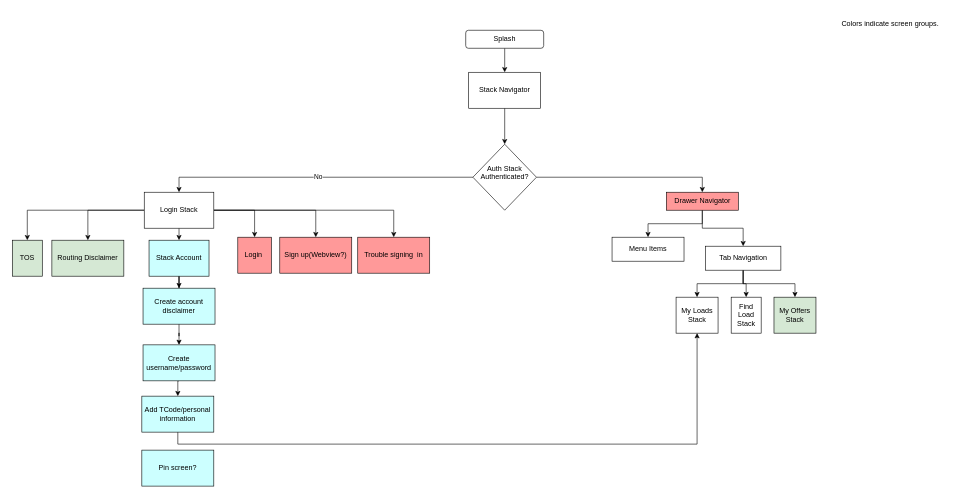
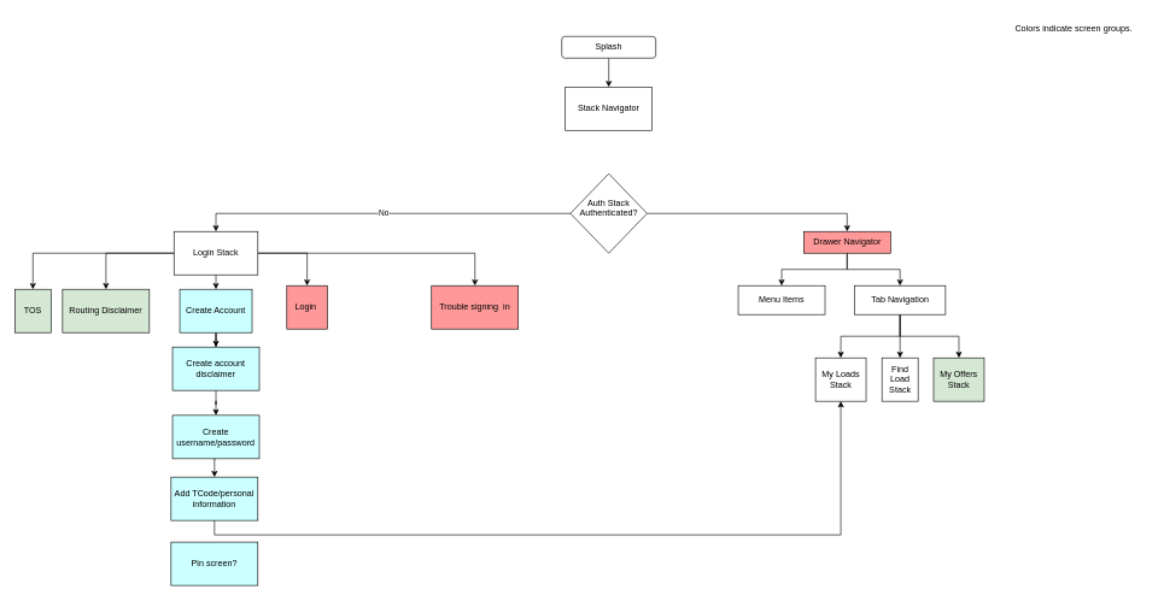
  <mxCell id="0" />
  <mxCell id="1" parent="0" />
- <mxCell id="2" style="edgeStyle=orthogonalEdgeStyle;rounded=0;orthogonalLoop=1;jettySize=auto;html=1;exitX=0.5;exitY=1;exitDx=0;exitDy=0;" parent="1" source="3" target="8" edge="1"><mxGeometry relative="1" as="geometry" /></mxCell>
  <mxCell id="3" value="Stack Navigator" style="whiteSpace=wrap;html=1;" parent="1" vertex="1"><mxGeometry x="781" y="120" width="120" height="60" as="geometry" /></mxCell>
  <mxCell id="4" style="edgeStyle=orthogonalEdgeStyle;rounded=0;orthogonalLoop=1;jettySize=auto;html=1;exitX=0.5;exitY=1;exitDx=0;exitDy=0;" parent="1" source="5" target="3" edge="1"><mxGeometry relative="1" as="geometry" /></mxCell>
  <mxCell id="5" value="Splash" style="rounded=1;whiteSpace=wrap;html=1;" parent="1" vertex="1"><mxGeometry x="776" y="50" width="130" height="30" as="geometry" /></mxCell>
  <mxCell id="6" value="No" style="edgeStyle=orthogonalEdgeStyle;rounded=0;orthogonalLoop=1;jettySize=auto;html=1;exitX=0;exitY=0.5;exitDx=0;exitDy=0;entryX=0.5;entryY=0;entryDx=0;entryDy=0;fontColor=#000000;strokeColor=#000;" edge="1" parent="1" source="8" target="26"><mxGeometry relative="1" as="geometry" /></mxCell>
  <mxCell id="7" style="edgeStyle=orthogonalEdgeStyle;rounded=0;orthogonalLoop=1;jettySize=auto;html=1;entryX=0.5;entryY=0;entryDx=0;entryDy=0;fontColor=#000000;strokeColor=#000;" edge="1" parent="1" source="8" target="11"><mxGeometry relative="1" as="geometry" /></mxCell>
  <mxCell id="8" value="Auth Stack&lt;br&gt;Authenticated?&lt;br&gt;&amp;nbsp;" style="rhombus;whiteSpace=wrap;html=1;" parent="1" vertex="1"><mxGeometry x="788" y="240" width="106" height="110" as="geometry" /></mxCell>
  <mxCell id="9" style="edgeStyle=orthogonalEdgeStyle;rounded=0;orthogonalLoop=1;jettySize=auto;html=1;exitX=0.5;exitY=1;exitDx=0;exitDy=0;entryX=0.5;entryY=0;entryDx=0;entryDy=0;fontColor=#000000;strokeColor=#000;" edge="1" parent="1" source="11" target="15"><mxGeometry relative="1" as="geometry" /></mxCell>
  <mxCell id="10" style="edgeStyle=orthogonalEdgeStyle;rounded=0;orthogonalLoop=1;jettySize=auto;html=1;exitX=0.5;exitY=1;exitDx=0;exitDy=0;entryX=0.5;entryY=0;entryDx=0;entryDy=0;fontColor=#000000;strokeColor=#000;" edge="1" parent="1" source="11" target="19"><mxGeometry relative="1" as="geometry" /></mxCell>
  <mxCell id="11" value="Drawer Navigator" style="rounded=0;whiteSpace=wrap;html=1;fillColor=#ff9999;" parent="1" vertex="1"><mxGeometry x="1110.5" y="320" width="120" height="30" as="geometry" /></mxCell>
  <mxCell id="12" style="edgeStyle=orthogonalEdgeStyle;rounded=0;orthogonalLoop=1;jettySize=auto;html=1;exitX=0.5;exitY=1;exitDx=0;exitDy=0;entryX=0.5;entryY=0;entryDx=0;entryDy=0;" parent="1" source="15" target="17" edge="1"><mxGeometry relative="1" as="geometry"><mxPoint x="1258.5" y="560" as="targetPoint" /></mxGeometry></mxCell>
  <mxCell id="13" style="edgeStyle=orthogonalEdgeStyle;rounded=0;orthogonalLoop=1;jettySize=auto;html=1;exitX=0.5;exitY=1;exitDx=0;exitDy=0;entryX=0.5;entryY=0;entryDx=0;entryDy=0;fontColor=#000000;strokeColor=#000;" edge="1" parent="1" source="15" target="16"><mxGeometry relative="1" as="geometry" /></mxCell>
  <mxCell id="14" style="edgeStyle=orthogonalEdgeStyle;rounded=0;orthogonalLoop=1;jettySize=auto;html=1;exitX=0.5;exitY=1;exitDx=0;exitDy=0;fontColor=#000000;strokeColor=#000;" edge="1" parent="1" source="15" target="18"><mxGeometry relative="1" as="geometry" /></mxCell>
- <mxCell id="15" value="Tab Navigation" style="rounded=0;whiteSpace=wrap;html=1;" parent="1" vertex="1"><mxGeometry x="1175.76" y="410" width="125.75" height="40" as="geometry" /></mxCell>
+ <mxCell id="15" value="Tab Navigation" style="rounded=0;whiteSpace=wrap;html=1;" parent="1" vertex="1"><mxGeometry x="1180.76" y="395" width="125.75" height="40" as="geometry" /></mxCell>
  <mxCell id="16" value="My Loads Stack" style="rounded=0;whiteSpace=wrap;html=1;" parent="1" vertex="1"><mxGeometry x="1126.75" y="495" width="70" height="60" as="geometry" /></mxCell>
  <mxCell id="17" value="Find Load Stack" style="rounded=0;whiteSpace=wrap;html=1;" parent="1" vertex="1"><mxGeometry x="1218.63" y="495" width="50" height="60" as="geometry" /></mxCell>
  <mxCell id="18" value="My Offers Stack" style="rounded=0;whiteSpace=wrap;html=1;fillColor=#d5e8d4;" parent="1" vertex="1"><mxGeometry x="1290" y="495" width="70" height="60" as="geometry" /></mxCell>
  <mxCell id="19" value="Menu Items" style="rounded=0;whiteSpace=wrap;html=1;" parent="1" vertex="1"><mxGeometry x="1020" y="395" width="120" height="40" as="geometry" /></mxCell>
  <mxCell id="20" style="edgeStyle=orthogonalEdgeStyle;rounded=0;orthogonalLoop=1;jettySize=auto;html=1;exitX=0.5;exitY=1;exitDx=0;exitDy=0;entryX=0.5;entryY=0;entryDx=0;entryDy=0;strokeColor=#000;" edge="1" parent="1" source="26" target="34"><mxGeometry relative="1" as="geometry" /></mxCell>
- <mxCell id="21" style="edgeStyle=orthogonalEdgeStyle;rounded=0;orthogonalLoop=1;jettySize=auto;html=1;exitX=1;exitY=0.5;exitDx=0;exitDy=0;entryX=0.5;entryY=0;entryDx=0;entryDy=0;strokeColor=#000;" edge="1" parent="1" source="26" target="29"><mxGeometry relative="1" as="geometry" /></mxCell>
  <mxCell id="22" style="edgeStyle=orthogonalEdgeStyle;rounded=0;orthogonalLoop=1;jettySize=auto;html=1;entryX=0.5;entryY=0;entryDx=0;entryDy=0;strokeColor=#000;" edge="1" parent="1" source="26" target="32"><mxGeometry relative="1" as="geometry" /></mxCell>
  <mxCell id="23" style="edgeStyle=orthogonalEdgeStyle;rounded=0;orthogonalLoop=1;jettySize=auto;html=1;entryX=0.5;entryY=0;entryDx=0;entryDy=0;strokeColor=#000;" edge="1" parent="1" source="26" target="27"><mxGeometry relative="1" as="geometry" /></mxCell>
  <mxCell id="24" style="edgeStyle=orthogonalEdgeStyle;rounded=0;orthogonalLoop=1;jettySize=auto;html=1;exitX=1;exitY=0.5;exitDx=0;exitDy=0;entryX=0.5;entryY=0;entryDx=0;entryDy=0;strokeColor=#000;" edge="1" parent="1" source="26" target="28"><mxGeometry relative="1" as="geometry" /></mxCell>
  <mxCell id="25" style="edgeStyle=orthogonalEdgeStyle;rounded=0;orthogonalLoop=1;jettySize=auto;html=1;exitX=0;exitY=0.5;exitDx=0;exitDy=0;entryX=0.5;entryY=0;entryDx=0;entryDy=0;fontColor=#000000;strokeColor=#000;" edge="1" parent="1" source="26" target="31"><mxGeometry relative="1" as="geometry" /></mxCell>
  <mxCell id="26" value="Login Stack" style="rounded=0;whiteSpace=wrap;html=1;" parent="1" vertex="1"><mxGeometry x="240" y="320" width="116" height="60" as="geometry" /></mxCell>
  <mxCell id="27" value="Login&amp;nbsp;" style="rounded=0;whiteSpace=wrap;html=1;fillColor=#FF9999;" parent="1" vertex="1"><mxGeometry x="396" y="395" width="56" height="60" as="geometry" /></mxCell>
  <mxCell id="28" value="Trouble signing &amp;nbsp;in" style="rounded=0;whiteSpace=wrap;html=1;fillColor=#FF9999;" parent="1" vertex="1"><mxGeometry x="596" y="395" width="120" height="60" as="geometry" /></mxCell>
- <mxCell id="29" value="Sign up(Webview?)" style="rounded=0;whiteSpace=wrap;html=1;fillColor=#FF9999;" parent="1" vertex="1"><mxGeometry x="466" y="395" width="120" height="60" as="geometry" /></mxCell>
  <mxCell id="30" style="edgeStyle=orthogonalEdgeStyle;rounded=0;orthogonalLoop=1;jettySize=auto;html=1;entryX=0;entryY=0.5;entryDx=0;entryDy=0;" edge="1" parent="1"><mxGeometry relative="1" as="geometry"><mxPoint x="246.545" y="190" as="sourcePoint" /></mxGeometry></mxCell>
  <mxCell id="31" value="TOS" style="rounded=0;whiteSpace=wrap;html=1;fillColor=#D5E8D4;" vertex="1" parent="1"><mxGeometry x="20" y="400" width="50" height="60" as="geometry" /></mxCell>
  <mxCell id="32" value="Routing Disclaimer" style="rounded=0;whiteSpace=wrap;html=1;fillColor=#D5E8D4;" vertex="1" parent="1"><mxGeometry x="86" y="400" width="120" height="60" as="geometry" /></mxCell>
  <mxCell id="33" style="edgeStyle=orthogonalEdgeStyle;rounded=0;orthogonalLoop=1;jettySize=auto;html=1;exitX=0.5;exitY=1;exitDx=0;exitDy=0;fontColor=#000000;strokeColor=#000;" edge="1" parent="1" source="34" target="36"><mxGeometry relative="1" as="geometry" /></mxCell>
- <mxCell id="34" value="Stack Account" style="rounded=0;whiteSpace=wrap;html=1;fillColor=#CCFFFF;" vertex="1" parent="1"><mxGeometry x="248" y="400" width="100" height="60" as="geometry" /></mxCell>
+ <mxCell id="34" value="Create Account" style="rounded=0;whiteSpace=wrap;html=1;fillColor=#CCFFFF;" vertex="1" parent="1"><mxGeometry x="248" y="400" width="100" height="60" as="geometry" /></mxCell>
  <mxCell id="35" style="edgeStyle=orthogonalEdgeStyle;rounded=0;orthogonalLoop=1;jettySize=auto;html=1;exitX=0.5;exitY=1;exitDx=0;exitDy=0;fontColor=#000000;strokeColor=#000;" edge="1" parent="1" source="36" target="38"><mxGeometry relative="1" as="geometry" /></mxCell>
  <mxCell id="36" value="Create account disclaimer" style="rounded=0;whiteSpace=wrap;html=1;fillColor=#CCFFFF;" vertex="1" parent="1"><mxGeometry x="238" y="480" width="120" height="60" as="geometry" /></mxCell>
  <mxCell id="37" style="edgeStyle=orthogonalEdgeStyle;rounded=0;orthogonalLoop=1;jettySize=auto;html=1;exitX=0.5;exitY=1;exitDx=0;exitDy=0;entryX=0.5;entryY=0;entryDx=0;entryDy=0;fontColor=#000000;strokeColor=#000;" edge="1" parent="1" source="38" target="40"><mxGeometry relative="1" as="geometry" /></mxCell>
  <mxCell id="38" value="Create username/password" style="rounded=0;whiteSpace=wrap;html=1;fillColor=#CCFFFF;" vertex="1" parent="1"><mxGeometry x="238" y="574.5" width="120" height="60" as="geometry" /></mxCell>
  <mxCell id="39" style="edgeStyle=orthogonalEdgeStyle;rounded=0;orthogonalLoop=1;jettySize=auto;html=1;exitX=0.5;exitY=1;exitDx=0;exitDy=0;fontColor=#000000;strokeColor=#000;" edge="1" parent="1" source="40" target="16"><mxGeometry relative="1" as="geometry" /></mxCell>
  <mxCell id="40" value="Add TCode/personal information" style="rounded=0;whiteSpace=wrap;html=1;fillColor=#CCFFFF;" vertex="1" parent="1"><mxGeometry x="236" y="660" width="120" height="60" as="geometry" /></mxCell>
  <mxCell id="41" value="&lt;font color=&quot;#000000&quot;&gt;Colors indicate&amp;nbsp;screen groups.&lt;/font&gt;" style="text;html=1;strokeColor=none;fillColor=#FFFFFF;align=center;verticalAlign=middle;whiteSpace=wrap;rounded=0;fontColor=#fff;gradientColor=none;" vertex="1" parent="1"><mxGeometry x="1381" width="206" height="40" as="geometry" y="20" /></mxCell>
  <mxCell id="42" value="Pin screen?" style="rounded=0;whiteSpace=wrap;html=1;fontColor=#000000;strokeColor=#000;fillColor=#CCFFFF;gradientColor=none;" vertex="1" parent="1"><mxGeometry x="236" y="750" width="120" height="60" as="geometry" /></mxCell>
